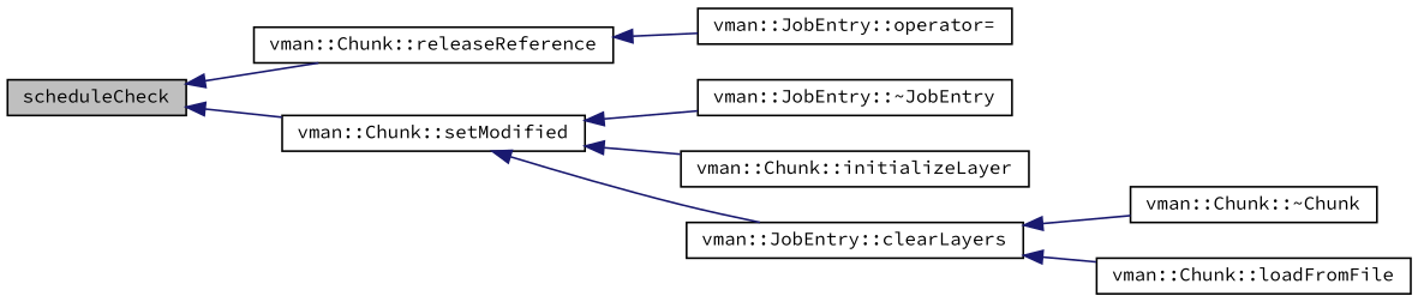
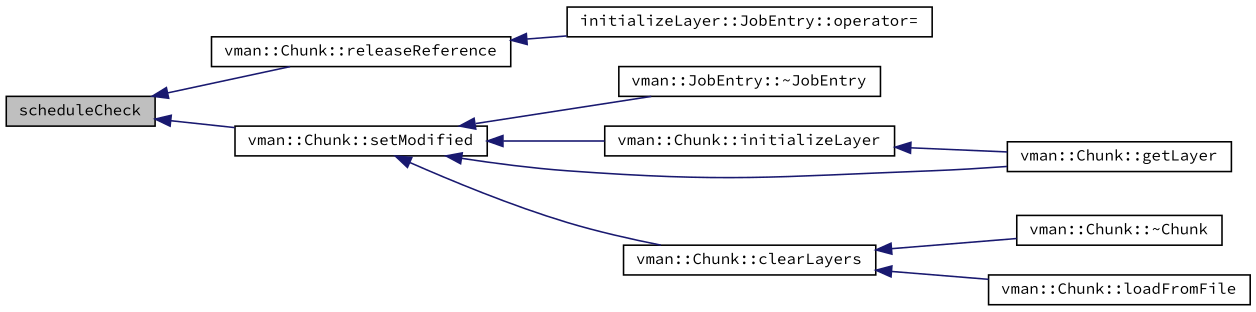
  digraph {
    fontname="Source Code Pro"
    rankdir=LR
    node [color=black fontname="Source Code Pro" fontsize=10 shape=record]
    edge [color=midnightblue dir=back fontname="Source Code Pro" fontsize=10 labelfontname=Helvetica labelfontsize=10 style=solid]
    n1 [fillcolor=grey75 fontcolor=black height=0.2 label=scheduleCheck style=filled width=0.4]
    n2 [height=0.2 label="vman::Chunk::releaseReference" width=0.4]
    n3 [height=0.2 label="vman::Chunk::setModified" width=0.4]
-   n4 [height=0.2 label="vman::JobEntry::operator=" width=0.4]
+   n4 [height=0.2 label="initializeLayer::JobEntry::operator=" width=0.4]
    n5 [height=0.2 label="vman::JobEntry::~JobEntry" width=0.4]
    n6 [height=0.2 label="vman::Chunk::initializeLayer" width=0.4]
-   n8 [height=0.2 label="vman::JobEntry::clearLayers" width=0.4]
+   n7 [height=0.2 label="vman::Chunk::getLayer" width=0.4]
+   n8 [height=0.2 label="vman::Chunk::clearLayers" width=0.4]
    n9 [height=0.2 label="vman::Chunk::~Chunk" width=0.4]
    n10 [height=0.2 label="vman::Chunk::loadFromFile" width=0.4]
    n1 -> n2
    n1 -> n3
    n2 -> n4
    n3 -> n5
    n3 -> n6
+   n3 -> n7
    n3 -> n8
+   n6 -> n7
    n8 -> n9
    n8 -> n10
  }
